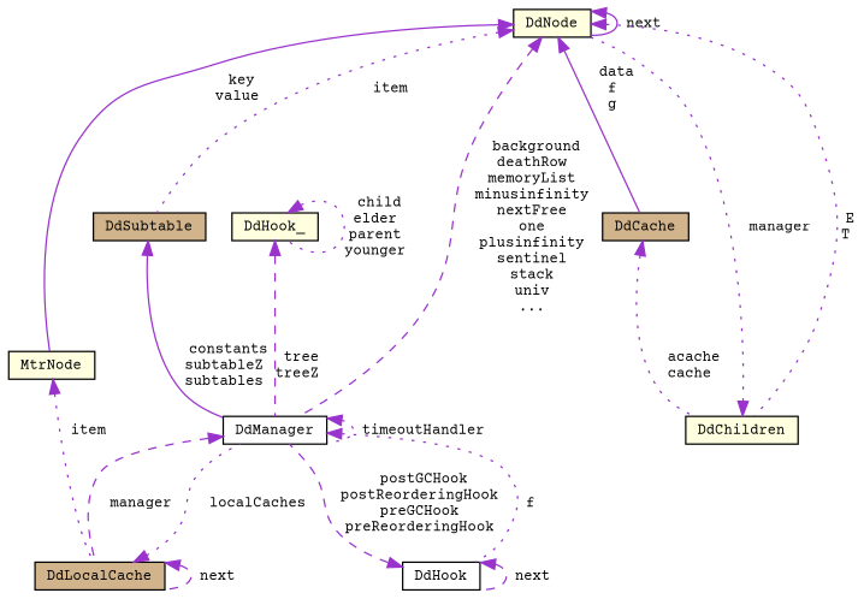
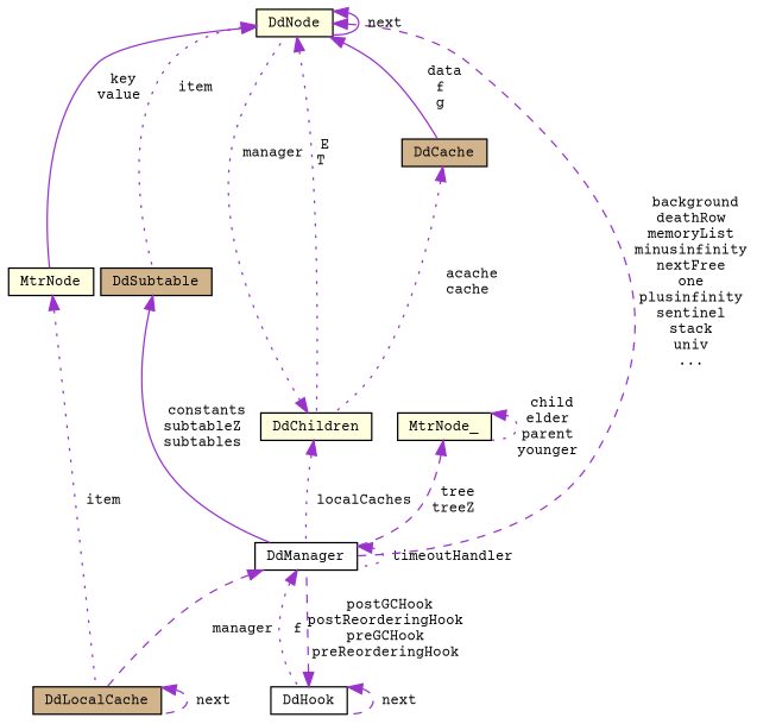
  digraph {
    fontname="Courier Prime"
    node [color=black fillcolor=lightyellow fontname="Courier Prime" fontsize=10 shape=record style=filled]
    edge [color=darkorchid3 dir=back fontname="Courier Prime" fontsize=10 labelfontname=Helvetica labelfontsize=10 style=dotted]
    n1 [fillcolor=white fontcolor=black height=0.2 label=DdManager width=0.4]
    n2 [fillcolor=tan height=0.2 label=DdLocalCache width=0.4]
    n3 [fillcolor=white height=0.2 label=DdHook width=0.4]
    n4 [height=0.2 label=MtrNode width=0.4]
    n5 [height=0.2 label=DdNode width=0.4]
    n6 [height=0.2 label=DdChildren width=0.4]
    n7 [fillcolor=tan height=0.2 label=DdSubtable width=0.4]
    n8 [fillcolor=tan height=0.2 label=DdCache width=0.4]
-   n9 [height=0.2 label=DdHook_ width=0.4]
+   n9 [height=0.2 label=MtrNode_ width=0.4]
    n1 -> n1 [label=" timeoutHandler"]
    n1 -> n2 [label=" manager" style=dashed]
    n1 -> n3 [label=" f"]
-   n2 -> n1 [label=" localCaches"]
+   n6 -> n1 [label=" localCaches"]
    n2 -> n2 [label=" next" style=dashed]
    n3 -> n1 [label=" postGCHook\npostReorderingHook\npreGCHook\npreReorderingHook" style=dashed]
    n3 -> n3 [label=" next" style=dashed]
    n4 -> n2 [label=" item"]
    n5 -> n1 [label=" background\ndeathRow\nmemoryList\nminusinfinity\nnextFree\none\nplusinfinity\nsentinel\nstack\nuniv\n..." style=dashed]
    n5 -> n4 [label=" key\nvalue" style=solid]
    n5 -> n5 [label=" next" style=solid]
    n5 -> n6 [label=" E\nT"]
    n5 -> n7 [label=" item"]
    n5 -> n8 [label=" data\nf\ng" style=solid]
    n6 -> n5 [label=" manager"]
    n7 -> n1 [label=" constants\nsubtableZ\nsubtables" style=solid]
    n8 -> n6 [label=" acache\ncache"]
    n9 -> n1 [label=" tree\ntreeZ" style=dashed]
    n9 -> n9 [label=" child\nelder\nparent\nyounger"]
  }
